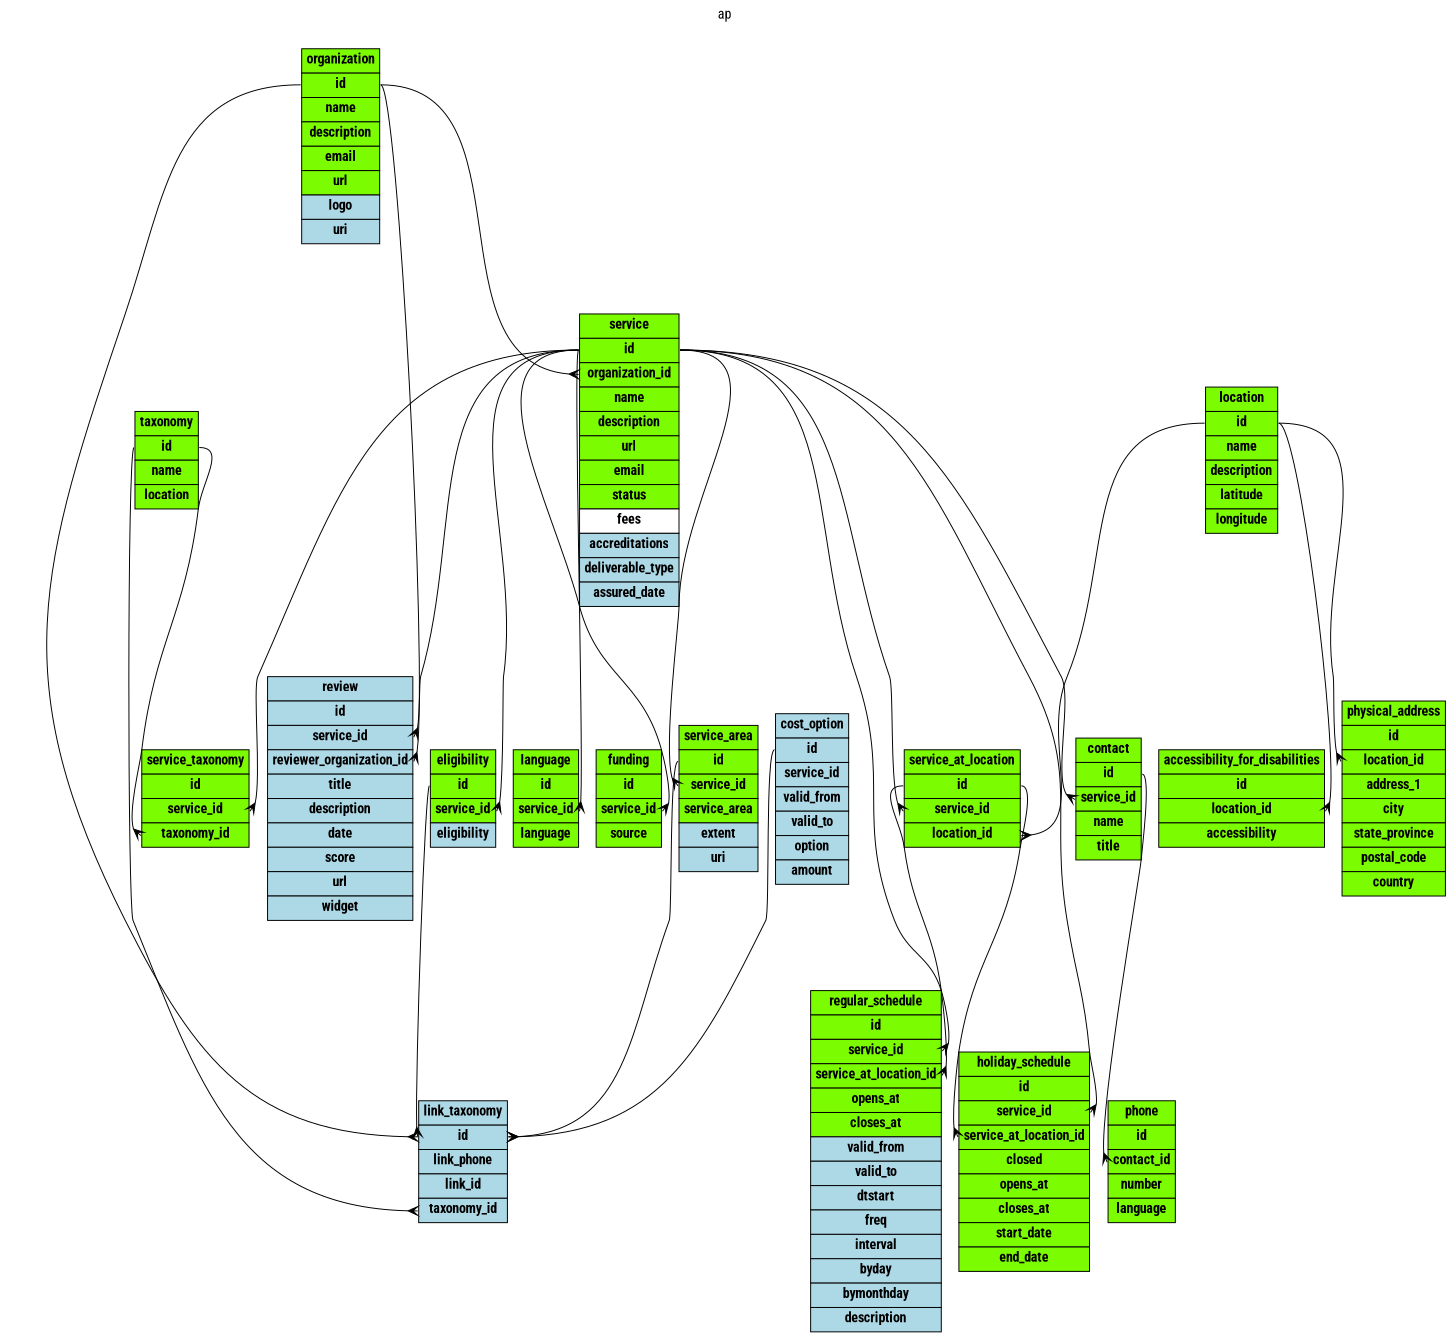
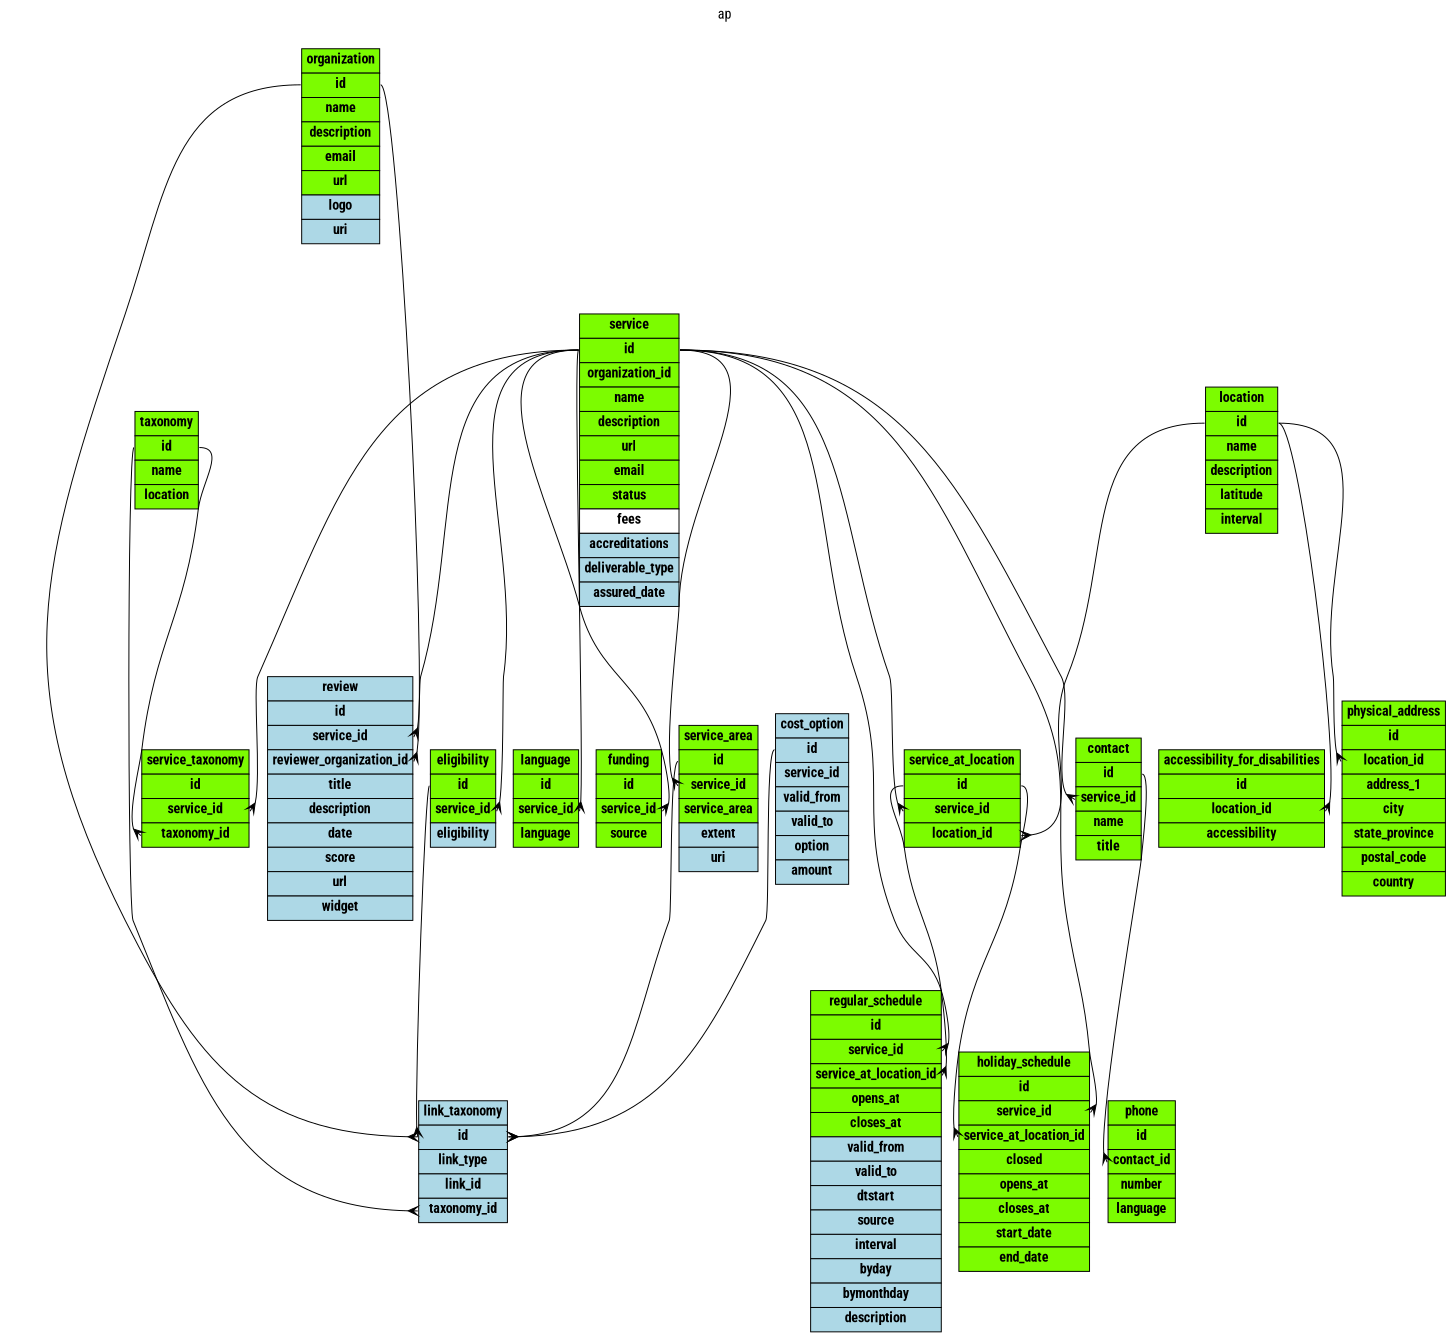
  digraph {
    fontname="Roboto Condensed"
    label=ap
    labelloc=t
    pack=true
    ranksep=1
    splines=true
    node [color=black fontcolor=black fontname="Roboto Condensed" fontsize=14 margin=0 shape=none]
    edge [arrowhead=crow arrowtail=none dir=both fontname="Roboto Condensed" headport=service_id tailport=id]
    n1 [label=< <table border="0" cellborder="1" cellspacing="0" cellpadding="4"> <tr><td bgcolor="lawngreen"><b>organization</b></td></tr> <tr><td port='id'  bgcolor="lawngreen"><b>id</b></td></tr> <tr><td  bgcolor="lawngreen"><b>name</b></td></tr> <tr><td  bgcolor="lawngreen"><b>description</b></td></tr> <tr><td  bgcolor="lawngreen"><b>email</b></td></tr> <tr><td  bgcolor="lawngreen"><b>url</b></td></tr> <tr><td  bgcolor="lightblue"><b>logo</b></td></tr> <tr><td  bgcolor="lightblue"><b>uri</b></td></tr> </table> >]
    n2 [label=< <table border="0" cellborder="1" cellspacing="0" cellpadding="4"> <tr><td bgcolor="lawngreen"><b>service</b></td></tr> <tr><td port='id'  bgcolor="lawngreen"><b>id</b></td></tr> <tr><td port='organization_id'  bgcolor="lawngreen"><b>organization_id</b></td></tr> <tr><td  bgcolor="lawngreen"><b>name</b></td></tr> <tr><td  bgcolor="lawngreen"><b>description</b></td></tr> <tr><td  bgcolor="lawngreen"><b>url</b></td></tr> <tr><td  bgcolor="lawngreen"><b>email</b></td></tr> <tr><td  bgcolor="lawngreen"><b>status</b></td></tr> <tr><td  bgcolor="white"><b>fees</b></td></tr> <tr><td  bgcolor="lightblue"><b>accreditations</b></td></tr> <tr><td  bgcolor="lightblue"><b>deliverable_type</b></td></tr> <tr><td  bgcolor="lightblue"><b>assured_date</b></td></tr> </table> >]
    n3 [label=< <table border="0" cellborder="1" cellspacing="0" cellpadding="4"> <tr><td bgcolor="lightblue"><b>review</b></td></tr> <tr><td port='id'  bgcolor="lightblue"><b>id</b></td></tr> <tr><td port='service_id'  bgcolor="lightblue"><b>service_id</b></td></tr> <tr><td port='reviewer_organization_id'  bgcolor="lightblue"><b>reviewer_organization_id</b></td></tr> <tr><td  bgcolor="lightblue"><b>title</b></td></tr> <tr><td  bgcolor="lightblue"><b>description</b></td></tr> <tr><td  bgcolor="lightblue"><b>date</b></td></tr> <tr><td  bgcolor="lightblue"><b>score</b></td></tr> <tr><td  bgcolor="lightblue"><b>url</b></td></tr> <tr><td  bgcolor="lightblue"><b>widget</b></td></tr> </table> >]
-   n4 [label=< <table border="0" cellborder="1" cellspacing="0" cellpadding="4"> <tr><td bgcolor="lightblue"><b>link_taxonomy</b></td></tr> <tr><td port='id'  bgcolor="lightblue"><b>id</b></td></tr> <tr><td  bgcolor="lightblue"><b>link_phone</b></td></tr> <tr><td  bgcolor="lightblue"><b>link_id</b></td></tr> <tr><td port='taxonomy_id'  bgcolor="lightblue"><b>taxonomy_id</b></td></tr> </table> >]
+   n4 [label=< <table border="0" cellborder="1" cellspacing="0" cellpadding="4"> <tr><td bgcolor="lightblue"><b>link_taxonomy</b></td></tr> <tr><td port='id'  bgcolor="lightblue"><b>id</b></td></tr> <tr><td  bgcolor="lightblue"><b>link_type</b></td></tr> <tr><td  bgcolor="lightblue"><b>link_id</b></td></tr> <tr><td port='taxonomy_id'  bgcolor="lightblue"><b>taxonomy_id</b></td></tr> </table> >]
    n5 [label=< <table border="0" cellborder="1" cellspacing="0" cellpadding="4"> <tr><td bgcolor="lawngreen"><b>service_taxonomy</b></td></tr> <tr><td port='id'  bgcolor="lawngreen"><b>id</b></td></tr> <tr><td port='service_id'  bgcolor="lawngreen"><b>service_id</b></td></tr> <tr><td port='taxonomy_id'  bgcolor="lawngreen"><b>taxonomy_id</b></td></tr> </table> >]
    n6 [label=< <table border="0" cellborder="1" cellspacing="0" cellpadding="4"> <tr><td bgcolor="lawngreen"><b>service_at_location</b></td></tr> <tr><td port='id'  bgcolor="lawngreen"><b>id</b></td></tr> <tr><td port='service_id'  bgcolor="lawngreen"><b>service_id</b></td></tr> <tr><td port='location_id'  bgcolor="lawngreen"><b>location_id</b></td></tr> </table> >]
    n7 [label=< <table border="0" cellborder="1" cellspacing="0" cellpadding="4"> <tr><td bgcolor="lawngreen"><b>contact</b></td></tr> <tr><td port='id'  bgcolor="lawngreen"><b>id</b></td></tr> <tr><td port='service_id'  bgcolor="lawngreen"><b>service_id</b></td></tr> <tr><td  bgcolor="lawngreen"><b>name</b></td></tr> <tr><td  bgcolor="lawngreen"><b>title</b></td></tr> </table> >]
-   n8 [label=< <table border="0" cellborder="1" cellspacing="0" cellpadding="4"> <tr><td bgcolor="lawngreen"><b>regular_schedule</b></td></tr> <tr><td port='id'  bgcolor="lawngreen"><b>id</b></td></tr> <tr><td port='service_id'  bgcolor="lawngreen"><b>service_id</b></td></tr> <tr><td port='service_at_location_id'  bgcolor="lawngreen"><b>service_at_location_id</b></td></tr> <tr><td  bgcolor="lawngreen"><b>opens_at</b></td></tr> <tr><td  bgcolor="lawngreen"><b>closes_at</b></td></tr> <tr><td  bgcolor="lightblue"><b>valid_from</b></td></tr> <tr><td  bgcolor="lightblue"><b>valid_to</b></td></tr> <tr><td  bgcolor="lightblue"><b>dtstart</b></td></tr> <tr><td  bgcolor="lightblue"><b>freq</b></td></tr> <tr><td  bgcolor="lightblue"><b>interval</b></td></tr> <tr><td  bgcolor="lightblue"><b>byday</b></td></tr> <tr><td  bgcolor="lightblue"><b>bymonthday</b></td></tr> <tr><td  bgcolor="lightblue"><b>description</b></td></tr> </table> >]
+   n8 [label=< <table border="0" cellborder="1" cellspacing="0" cellpadding="4"> <tr><td bgcolor="lawngreen"><b>regular_schedule</b></td></tr> <tr><td port='id'  bgcolor="lawngreen"><b>id</b></td></tr> <tr><td port='service_id'  bgcolor="lawngreen"><b>service_id</b></td></tr> <tr><td port='service_at_location_id'  bgcolor="lawngreen"><b>service_at_location_id</b></td></tr> <tr><td  bgcolor="lawngreen"><b>opens_at</b></td></tr> <tr><td  bgcolor="lawngreen"><b>closes_at</b></td></tr> <tr><td  bgcolor="lightblue"><b>valid_from</b></td></tr> <tr><td  bgcolor="lightblue"><b>valid_to</b></td></tr> <tr><td  bgcolor="lightblue"><b>dtstart</b></td></tr> <tr><td  bgcolor="lightblue"><b>source</b></td></tr> <tr><td  bgcolor="lightblue"><b>interval</b></td></tr> <tr><td  bgcolor="lightblue"><b>byday</b></td></tr> <tr><td  bgcolor="lightblue"><b>bymonthday</b></td></tr> <tr><td  bgcolor="lightblue"><b>description</b></td></tr> </table> >]
    n9 [label=< <table border="0" cellborder="1" cellspacing="0" cellpadding="4"> <tr><td bgcolor="lawngreen"><b>holiday_schedule</b></td></tr> <tr><td port='id'  bgcolor="lawngreen"><b>id</b></td></tr> <tr><td port='service_id'  bgcolor="lawngreen"><b>service_id</b></td></tr> <tr><td port='service_at_location_id'  bgcolor="lawngreen"><b>service_at_location_id</b></td></tr> <tr><td  bgcolor="lawngreen"><b>closed</b></td></tr> <tr><td  bgcolor="lawngreen"><b>opens_at</b></td></tr> <tr><td  bgcolor="lawngreen"><b>closes_at</b></td></tr> <tr><td  bgcolor="lawngreen"><b>start_date</b></td></tr> <tr><td  bgcolor="lawngreen"><b>end_date</b></td></tr> </table> >]
    n10 [label=< <table border="0" cellborder="1" cellspacing="0" cellpadding="4"> <tr><td bgcolor="lawngreen"><b>funding</b></td></tr> <tr><td port='id'  bgcolor="lawngreen"><b>id</b></td></tr> <tr><td port='service_id'  bgcolor="lawngreen"><b>service_id</b></td></tr> <tr><td  bgcolor="lawngreen"><b>source</b></td></tr> </table> >]
    n11 [label=< <table border="0" cellborder="1" cellspacing="0" cellpadding="4"> <tr><td bgcolor="lawngreen"><b>eligibility</b></td></tr> <tr><td port='id'  bgcolor="lawngreen"><b>id</b></td></tr> <tr><td port='service_id'  bgcolor="lawngreen"><b>service_id</b></td></tr> <tr><td  bgcolor="lightblue"><b>eligibility</b></td></tr> </table> >]
    n12 [label=< <table border="0" cellborder="1" cellspacing="0" cellpadding="4"> <tr><td bgcolor="lawngreen"><b>service_area</b></td></tr> <tr><td port='id'  bgcolor="lawngreen"><b>id</b></td></tr> <tr><td port='service_id'  bgcolor="lawngreen"><b>service_id</b></td></tr> <tr><td  bgcolor="lawngreen"><b>service_area</b></td></tr> <tr><td  bgcolor="lightblue"><b>extent</b></td></tr> <tr><td  bgcolor="lightblue"><b>uri</b></td></tr> </table> >]
    n13 [label=< <table border="0" cellborder="1" cellspacing="0" cellpadding="4"> <tr><td bgcolor="lawngreen"><b>language</b></td></tr> <tr><td port='id'  bgcolor="lawngreen"><b>id</b></td></tr> <tr><td port='service_id'  bgcolor="lawngreen"><b>service_id</b></td></tr> <tr><td  bgcolor="lawngreen"><b>language</b></td></tr> </table> >]
    n14 [label=< <table border="0" cellborder="1" cellspacing="0" cellpadding="4"> <tr><td bgcolor="lawngreen"><b>phone</b></td></tr> <tr><td port='id'  bgcolor="lawngreen"><b>id</b></td></tr> <tr><td port='contact_id'  bgcolor="lawngreen"><b>contact_id</b></td></tr> <tr><td  bgcolor="lawngreen"><b>number</b></td></tr> <tr><td  bgcolor="lawngreen"><b>language</b></td></tr> </table> >]
    n15 [label=< <table border="0" cellborder="1" cellspacing="0" cellpadding="4"> <tr><td bgcolor="lightblue"><b>cost_option</b></td></tr> <tr><td port='id'  bgcolor="lightblue"><b>id</b></td></tr> <tr><td port='service_id'  bgcolor="lightblue"><b>service_id</b></td></tr> <tr><td  bgcolor="lightblue"><b>valid_from</b></td></tr> <tr><td  bgcolor="lightblue"><b>valid_to</b></td></tr> <tr><td  bgcolor="lightblue"><b>option</b></td></tr> <tr><td  bgcolor="lightblue"><b>amount</b></td></tr> </table> >]
    n16 [label=< <table border="0" cellborder="1" cellspacing="0" cellpadding="4"> <tr><td bgcolor="lawngreen"><b>taxonomy</b></td></tr> <tr><td port='id'  bgcolor="lawngreen"><b>id</b></td></tr> <tr><td  bgcolor="lawngreen"><b>name</b></td></tr> <tr><td  bgcolor="lawngreen"><b>location</b></td></tr> </table> >]
-   n17 [label=< <table border="0" cellborder="1" cellspacing="0" cellpadding="4"> <tr><td bgcolor="lawngreen"><b>location</b></td></tr> <tr><td port='id'  bgcolor="lawngreen"><b>id</b></td></tr> <tr><td  bgcolor="lawngreen"><b>name</b></td></tr> <tr><td  bgcolor="lawngreen"><b>description</b></td></tr> <tr><td  bgcolor="lawngreen"><b>latitude</b></td></tr> <tr><td  bgcolor="lawngreen"><b>longitude</b></td></tr> </table> >]
+   n17 [label=< <table border="0" cellborder="1" cellspacing="0" cellpadding="4"> <tr><td bgcolor="lawngreen"><b>location</b></td></tr> <tr><td port='id'  bgcolor="lawngreen"><b>id</b></td></tr> <tr><td  bgcolor="lawngreen"><b>name</b></td></tr> <tr><td  bgcolor="lawngreen"><b>description</b></td></tr> <tr><td  bgcolor="lawngreen"><b>latitude</b></td></tr> <tr><td  bgcolor="lawngreen"><b>interval</b></td></tr> </table> >]
    n18 [label=< <table border="0" cellborder="1" cellspacing="0" cellpadding="4"> <tr><td bgcolor="lawngreen"><b>physical_address</b></td></tr> <tr><td port='id'  bgcolor="lawngreen"><b>id</b></td></tr> <tr><td port='location_id'  bgcolor="lawngreen"><b>location_id</b></td></tr> <tr><td  bgcolor="lawngreen"><b>address_1</b></td></tr> <tr><td  bgcolor="lawngreen"><b>city</b></td></tr> <tr><td  bgcolor="lawngreen"><b>state_province</b></td></tr> <tr><td  bgcolor="lawngreen"><b>postal_code</b></td></tr> <tr><td  bgcolor="lawngreen"><b>country</b></td></tr> </table> >]
    n19 [label=< <table border="0" cellborder="1" cellspacing="0" cellpadding="4"> <tr><td bgcolor="lawngreen"><b>accessibility_for_disabilities</b></td></tr> <tr><td port='id'  bgcolor="lawngreen"><b>id</b></td></tr> <tr><td port='location_id'  bgcolor="lawngreen"><b>location_id</b></td></tr> <tr><td  bgcolor="lawngreen"><b>accessibility</b></td></tr> </table> >]
-   n1 -> n2 [headport=organization_id]
    n1 -> n3 [headport=reviewer_organization_id]
    n1 -> n4 [headport=id]
    n2 -> n3
    n2 -> n5
    n2 -> n6
    n2 -> n7
    n2 -> n8
    n2 -> n9
    n2 -> n10
    n2 -> n11
    n2 -> n12
    n2 -> n13
    n6 -> n8 [headport=service_at_location_id]
    n6 -> n9 [headport=service_at_location_id]
    n7 -> n14 [headport=contact_id]
    n11 -> n4 [headport=id]
    n12 -> n4 [headport=id]
    n15 -> n4 [headport=id]
    n16 -> n4 [headport=taxonomy_id]
    n16 -> n5 [headport=taxonomy_id]
    n17 -> n6 [headport=location_id]
    n17 -> n18 [headport=location_id]
    n17 -> n19 [headport=location_id]
  }
